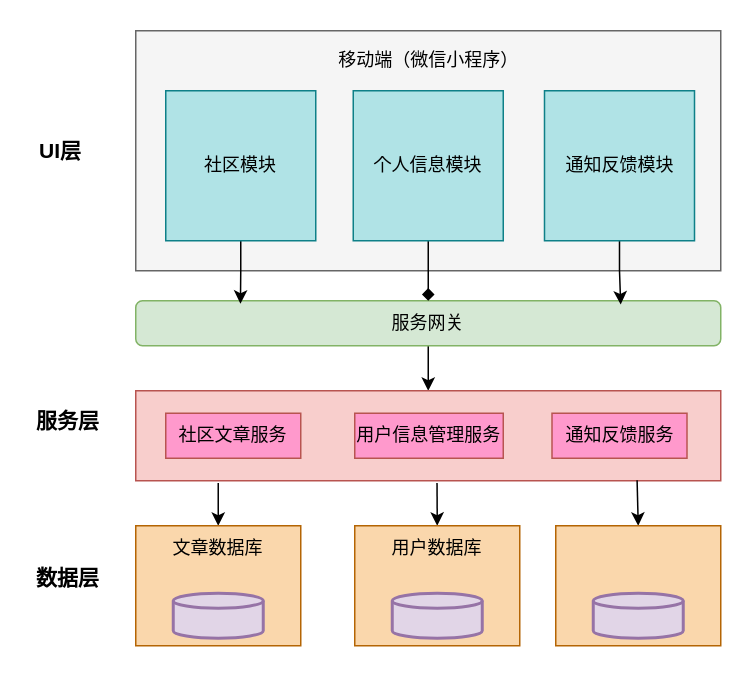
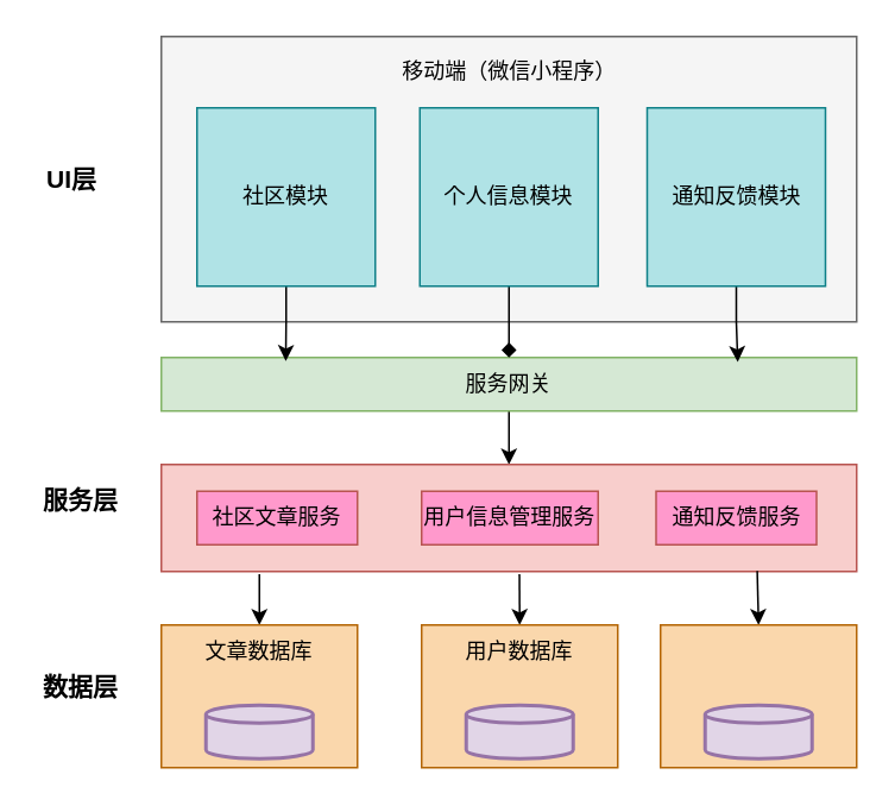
  <mxCell id="0" />
  <mxCell id="1" parent="0" />
  <mxCell id="2" value="" style="rounded=0;whiteSpace=wrap;html=1;fillColor=#f5f5f5;strokeColor=#666666;fontColor=#333333;" vertex="1" parent="1"><mxGeometry x="90" y="20" width="390" height="160" as="geometry" /></mxCell>
  <mxCell id="3" value="移动端（微信小程序）" style="text;html=1;strokeColor=none;fillColor=none;align=center;verticalAlign=middle;whiteSpace=wrap;rounded=0;" vertex="1" parent="1"><mxGeometry x="207.5" y="30" width="155" height="20" as="geometry" /></mxCell>
  <mxCell id="4" style="edgeStyle=orthogonalEdgeStyle;rounded=0;orthogonalLoop=1;jettySize=auto;html=1;exitX=0.5;exitY=1;exitDx=0;exitDy=0;entryX=0.5;entryY=0;entryDx=0;entryDy=0;startArrow=none;startFill=0;endArrow=classic;endFill=1;" edge="1" parent="1" source="5" target="6"><mxGeometry relative="1" as="geometry" /></mxCell>
- <mxCell id="5" value="服务网关" style="whiteSpace=wrap;html=1;fillColor=#d5e8d4;strokeColor=#82b366;rounded=1;" vertex="1" parent="1"><mxGeometry x="90" y="200" width="390" height="30" as="geometry" /></mxCell>
+ <mxCell id="5" value="服务网关" style="rounded=0;whiteSpace=wrap;html=1;fillColor=#d5e8d4;strokeColor=#82b366;" vertex="1" parent="1"><mxGeometry x="90" y="200" width="390" height="30" as="geometry" /></mxCell>
  <mxCell id="6" value="" style="rounded=0;whiteSpace=wrap;html=1;fillColor=#f8cecc;strokeColor=#b85450;" vertex="1" parent="1"><mxGeometry x="90" y="260" width="390" height="60" as="geometry" /></mxCell>
  <mxCell id="7" style="edgeStyle=orthogonalEdgeStyle;rounded=0;orthogonalLoop=1;jettySize=auto;html=1;exitX=0.5;exitY=0;exitDx=0;exitDy=0;entryX=0.141;entryY=1.025;entryDx=0;entryDy=0;entryPerimeter=0;startArrow=classic;startFill=1;endArrow=none;endFill=0;" edge="1" parent="1" source="8" target="6"><mxGeometry relative="1" as="geometry" /></mxCell>
  <mxCell id="8" value="" style="rounded=0;whiteSpace=wrap;html=1;fillColor=#fad7ac;strokeColor=#b46504;" vertex="1" parent="1"><mxGeometry x="90" y="350" width="110" height="80" as="geometry" /></mxCell>
  <mxCell id="9" value="" style="strokeWidth=2;html=1;shape=mxgraph.flowchart.database;whiteSpace=wrap;fillColor=#e1d5e7;strokeColor=#9673a6;" vertex="1" parent="1"><mxGeometry x="115" y="395" width="60" height="30" as="geometry" /></mxCell>
  <mxCell id="10" style="edgeStyle=orthogonalEdgeStyle;rounded=0;orthogonalLoop=1;jettySize=auto;html=1;exitX=0.5;exitY=1;exitDx=0;exitDy=0;entryX=0.179;entryY=0.067;entryDx=0;entryDy=0;entryPerimeter=0;" edge="1" parent="1" source="11" target="5"><mxGeometry relative="1" as="geometry" /></mxCell>
  <mxCell id="11" value="社区模块" style="rounded=0;whiteSpace=wrap;html=1;fillColor=#b0e3e6;strokeColor=#0e8088;" vertex="1" parent="1"><mxGeometry x="110" y="60" width="100" height="100" as="geometry" /></mxCell>
  <mxCell id="12" value="&lt;font size=&quot;1&quot;&gt;&lt;b style=&quot;font-size: 14px&quot;&gt;UI层&lt;/b&gt;&lt;/font&gt;" style="text;html=1;strokeColor=none;fillColor=none;align=center;verticalAlign=middle;whiteSpace=wrap;rounded=0;" vertex="1" parent="1"><mxGeometry x="20" y="90" width="40" height="20" as="geometry" /></mxCell>
  <mxCell id="13" value="&lt;font size=&quot;1&quot;&gt;&lt;b style=&quot;font-size: 14px&quot;&gt;服务层&lt;/b&gt;&lt;/font&gt;" style="text;html=1;strokeColor=none;fillColor=none;align=center;verticalAlign=middle;whiteSpace=wrap;rounded=0;" vertex="1" parent="1"><mxGeometry x="20" y="270" width="50" height="20" as="geometry" /></mxCell>
  <mxCell id="14" value="&lt;font size=&quot;1&quot;&gt;&lt;b style=&quot;font-size: 14px&quot;&gt;数据层&lt;/b&gt;&lt;/font&gt;" style="text;html=1;strokeColor=none;fillColor=none;align=center;verticalAlign=middle;whiteSpace=wrap;rounded=0;" vertex="1" parent="1"><mxGeometry x="20" y="375" width="50" height="20" as="geometry" /></mxCell>
  <mxCell id="15" style="edgeStyle=orthogonalEdgeStyle;rounded=0;orthogonalLoop=1;jettySize=auto;html=1;exitX=0.5;exitY=1;exitDx=0;exitDy=0;entryX=0.5;entryY=0;entryDx=0;entryDy=0;startArrow=none;startFill=0;endArrow=diamond;endFill=1;" edge="1" parent="1" source="16" target="5"><mxGeometry relative="1" as="geometry" /></mxCell>
  <mxCell id="16" value="个人信息模块" style="rounded=0;whiteSpace=wrap;html=1;fillColor=#b0e3e6;strokeColor=#0e8088;" vertex="1" parent="1"><mxGeometry x="235" y="60" width="100" height="100" as="geometry" /></mxCell>
  <mxCell id="17" style="edgeStyle=orthogonalEdgeStyle;rounded=0;orthogonalLoop=1;jettySize=auto;html=1;exitX=0.5;exitY=1;exitDx=0;exitDy=0;entryX=0.829;entryY=0.083;entryDx=0;entryDy=0;entryPerimeter=0;startArrow=none;startFill=0;endArrow=classic;endFill=1;" edge="1" parent="1" source="18" target="5"><mxGeometry relative="1" as="geometry" /></mxCell>
  <mxCell id="18" value="通知反馈模块" style="rounded=0;whiteSpace=wrap;html=1;fillColor=#b0e3e6;strokeColor=#0e8088;" vertex="1" parent="1"><mxGeometry x="362.5" y="60" width="100" height="100" as="geometry" /></mxCell>
  <mxCell id="19" value="社区文章服务" style="rounded=0;whiteSpace=wrap;html=1;strokeColor=#b85450;fillColor=#FF99CC;" vertex="1" parent="1"><mxGeometry x="110" y="275" width="90" height="30" as="geometry" /></mxCell>
  <mxCell id="20" value="用户信息管理服务" style="rounded=0;whiteSpace=wrap;html=1;strokeColor=#b85450;fillColor=#FF99CC;" vertex="1" parent="1"><mxGeometry x="236" y="275" width="99" height="30" as="geometry" /></mxCell>
  <mxCell id="21" value="通知反馈服务" style="rounded=0;whiteSpace=wrap;html=1;strokeColor=#b85450;fillColor=#FF99CC;" vertex="1" parent="1"><mxGeometry x="367.5" y="275" width="90" height="30" as="geometry" /></mxCell>
  <mxCell id="22" value="文章数据库" style="text;html=1;strokeColor=none;fillColor=none;align=center;verticalAlign=middle;whiteSpace=wrap;rounded=0;" vertex="1" parent="1"><mxGeometry x="110" y="355" width="70" height="20" as="geometry" /></mxCell>
  <mxCell id="23" style="edgeStyle=orthogonalEdgeStyle;rounded=0;orthogonalLoop=1;jettySize=auto;html=1;exitX=0.5;exitY=0;exitDx=0;exitDy=0;entryX=0.515;entryY=1.025;entryDx=0;entryDy=0;entryPerimeter=0;startArrow=classic;startFill=1;endArrow=none;endFill=0;" edge="1" parent="1" source="24" target="6"><mxGeometry relative="1" as="geometry" /></mxCell>
  <mxCell id="24" value="" style="rounded=0;whiteSpace=wrap;html=1;fillColor=#fad7ac;strokeColor=#b46504;" vertex="1" parent="1"><mxGeometry x="236" y="350" width="110" height="80" as="geometry" /></mxCell>
  <mxCell id="25" value="" style="strokeWidth=2;html=1;shape=mxgraph.flowchart.database;whiteSpace=wrap;fillColor=#e1d5e7;strokeColor=#9673a6;" vertex="1" parent="1"><mxGeometry x="261" y="395" width="60" height="30" as="geometry" /></mxCell>
  <mxCell id="26" value="用户数据库" style="text;html=1;strokeColor=none;fillColor=none;align=center;verticalAlign=middle;whiteSpace=wrap;rounded=0;" vertex="1" parent="1"><mxGeometry x="256" y="355" width="70" height="20" as="geometry" /></mxCell>
  <mxCell id="27" style="edgeStyle=orthogonalEdgeStyle;rounded=0;orthogonalLoop=1;jettySize=auto;html=1;exitX=0.5;exitY=0;exitDx=0;exitDy=0;entryX=0.857;entryY=0.994;entryDx=0;entryDy=0;entryPerimeter=0;startArrow=classic;startFill=1;endArrow=none;endFill=0;" edge="1" parent="1" source="28" target="6"><mxGeometry relative="1" as="geometry" /></mxCell>
  <mxCell id="28" value="" style="rounded=0;whiteSpace=wrap;html=1;fillColor=#fad7ac;strokeColor=#b46504;" vertex="1" parent="1"><mxGeometry x="370" y="350" width="110" height="80" as="geometry" /></mxCell>
  <mxCell id="29" value="" style="strokeWidth=2;html=1;shape=mxgraph.flowchart.database;whiteSpace=wrap;fillColor=#e1d5e7;strokeColor=#9673a6;" vertex="1" parent="1"><mxGeometry x="395" y="395" width="60" height="30" as="geometry" /></mxCell>
